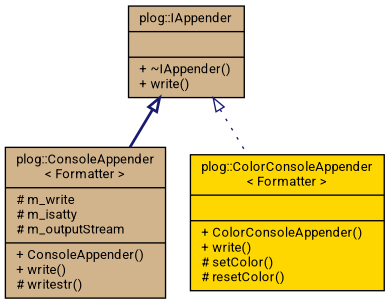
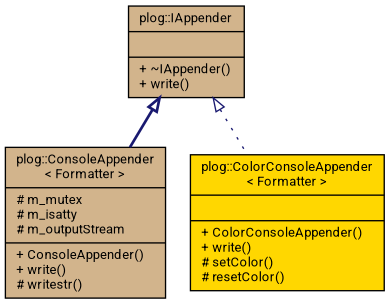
  digraph {
    fontname=Roboto
    node [color=black fillcolor=tan fontname=Roboto fontsize=10 shape=record style=filled]
    edge [arrowtail=onormal color=midnightblue dir=back fontname=Roboto fontsize=10 labelfontname=Helvetica labelfontsize=10]
-   n1 [fontcolor=black height=0.2 label="{plog::ConsoleAppender\l\< Formatter \>\n|# m_write\l# m_isatty\l# m_outputStream\l|+ ConsoleAppender()\l+ write()\l# writestr()\l}" width=0.4]
+   n1 [fontcolor=black height=0.2 label="{plog::ConsoleAppender\l\< Formatter \>\n|# m_mutex\l# m_isatty\l# m_outputStream\l|+ ConsoleAppender()\l+ write()\l# writestr()\l}" width=0.4]
    n2 [fillcolor=gold height=0.2 label="{plog::ColorConsoleAppender\l\< Formatter \>\n||+ ColorConsoleAppender()\l+ write()\l# setColor()\l# resetColor()\l}" width=0.4]
    n3 [height=0.2 label="{plog::IAppender\n||+ ~IAppender()\l+ write()\l}" width=0.4]
    n3 -> n1 [style=bold]
    n3 -> n2 [style=dotted]
  }
